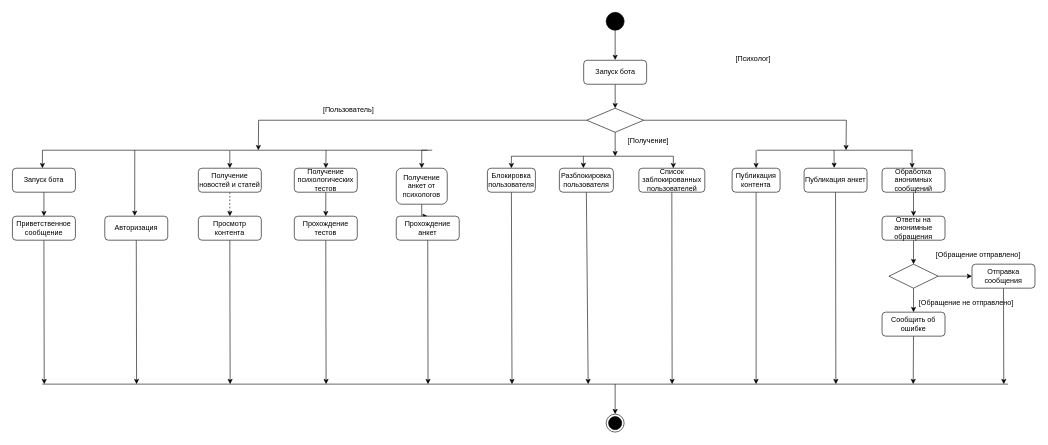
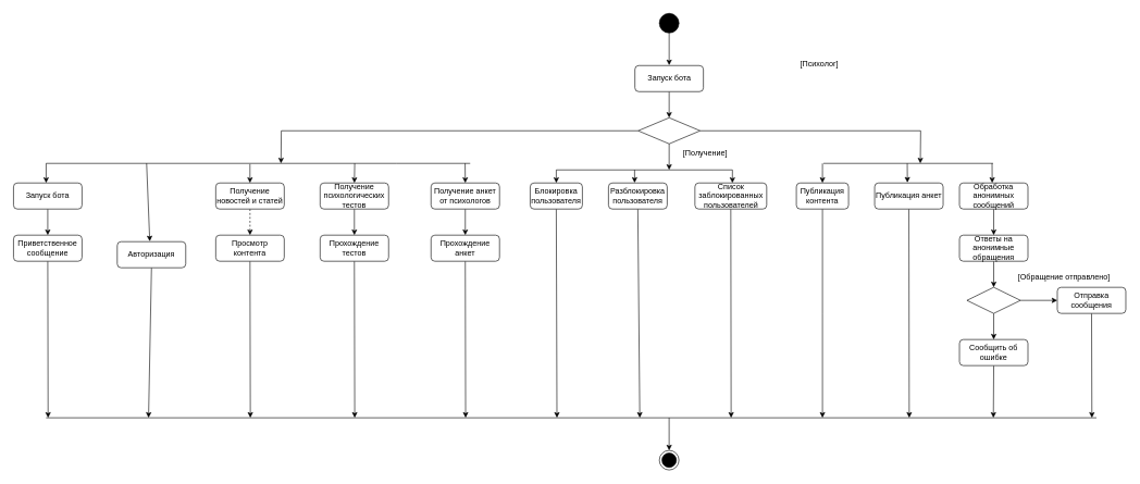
  <mxCell id="0" />
  <mxCell id="1" parent="0" />
  <mxCell id="2" style="rounded=0;orthogonalLoop=1;jettySize=auto;html=1;entryX=0.5;entryY=-0.012;entryDx=0;entryDy=0;entryPerimeter=0;" parent="1" source="3" target="5" edge="1"><mxGeometry relative="1" as="geometry" /></mxCell>
  <mxCell id="3" value="" style="ellipse;whiteSpace=wrap;html=1;aspect=fixed;gradientColor=none;fillColor=#000000;shadow=0;" parent="1" vertex="1"><mxGeometry x="1010" y="20" width="30" height="30" as="geometry" /></mxCell>
  <mxCell id="4" style="edgeStyle=orthogonalEdgeStyle;rounded=0;orthogonalLoop=1;jettySize=auto;html=1;entryX=0.5;entryY=0;entryDx=0;entryDy=0;" parent="1" source="5" target="8" edge="1"><mxGeometry relative="1" as="geometry" /></mxCell>
  <mxCell id="5" value="Запуск бота" style="rounded=1;whiteSpace=wrap;html=1;" parent="1" vertex="1"><mxGeometry x="972.5" y="100" width="105" height="40" as="geometry" /></mxCell>
  <mxCell id="6" style="edgeStyle=orthogonalEdgeStyle;rounded=0;orthogonalLoop=1;jettySize=auto;html=1;exitX=0;exitY=0.5;exitDx=0;exitDy=0;" parent="1" source="8" edge="1"><mxGeometry relative="1" as="geometry"><mxPoint x="430" y="250" as="targetPoint" /><mxPoint x="807.5" y="220" as="sourcePoint" /></mxGeometry></mxCell>
  <mxCell id="7" style="edgeStyle=orthogonalEdgeStyle;rounded=0;orthogonalLoop=1;jettySize=auto;html=1;" parent="1" source="8" edge="1"><mxGeometry relative="1" as="geometry"><mxPoint x="1410" y="250" as="targetPoint" /></mxGeometry></mxCell>
  <mxCell id="8" value="" style="rhombus;whiteSpace=wrap;html=1;" parent="1" vertex="1"><mxGeometry x="977.5" y="180" width="95" height="40" as="geometry" /></mxCell>
- <mxCell id="9" value="[Пользователь]" style="text;html=1;align=center;verticalAlign=middle;resizable=0;points=[];autosize=1;strokeColor=none;fillColor=none;" parent="1" vertex="1"><mxGeometry x="525" y="168" width="110" height="30" as="geometry" /></mxCell>
  <mxCell id="10" value="[Психолог]" style="text;html=1;align=center;verticalAlign=middle;resizable=0;points=[];autosize=1;strokeColor=none;fillColor=none;" parent="1" vertex="1"><mxGeometry x="1215" y="83" width="80" height="30" as="geometry" /></mxCell>
  <mxCell id="11" value="" style="endArrow=none;html=1;rounded=0;" parent="1" edge="1"><mxGeometry width="50" height="50" relative="1" as="geometry"><mxPoint x="70" y="250" as="sourcePoint" /><mxPoint x="720" y="250" as="targetPoint" /><Array as="points"><mxPoint x="607.5" y="250" /></Array></mxGeometry></mxCell>
  <mxCell id="12" value="" style="endArrow=classic;html=1;rounded=0;" parent="1" edge="1"><mxGeometry width="50" height="50" relative="1" as="geometry"><mxPoint x="70" y="250" as="sourcePoint" /><mxPoint x="70" y="280" as="targetPoint" /></mxGeometry></mxCell>
  <mxCell id="13" style="edgeStyle=orthogonalEdgeStyle;rounded=0;orthogonalLoop=1;jettySize=auto;html=1;" parent="1" source="14" target="24" edge="1"><mxGeometry relative="1" as="geometry" /></mxCell>
  <mxCell id="14" value="Запуск бота" style="rounded=1;whiteSpace=wrap;html=1;" parent="1" vertex="1"><mxGeometry x="20" y="280" width="105" height="40" as="geometry" /></mxCell>
  <mxCell id="15" style="rounded=0;orthogonalLoop=1;jettySize=auto;html=1;exitX=0.5;exitY=1;exitDx=0;exitDy=0;" edge="1" parent="1" source="16"><mxGeometry relative="1" as="geometry"><mxPoint x="227" y="640" as="targetPoint" /></mxGeometry></mxCell>
- <mxCell id="16" value="Авторизация" style="rounded=1;whiteSpace=wrap;html=1;" parent="1" vertex="1"><mxGeometry x="174" y="360" width="105" height="40" as="geometry" /></mxCell>
+ <mxCell id="16" value="Авторизация" style="rounded=1;whiteSpace=wrap;html=1;" parent="1" vertex="1"><mxGeometry x="179" y="370" width="105" height="40" as="geometry" /></mxCell>
  <mxCell id="17" style="edgeStyle=orthogonalEdgeStyle;rounded=0;orthogonalLoop=1;jettySize=auto;html=1;dashed=1;" parent="1" source="18" target="26" edge="1"><mxGeometry relative="1" as="geometry" /></mxCell>
  <mxCell id="18" value="Получение новостей и статей" style="rounded=1;whiteSpace=wrap;html=1;" parent="1" vertex="1"><mxGeometry x="330" y="280" width="105" height="40" as="geometry" /></mxCell>
  <mxCell id="19" style="edgeStyle=orthogonalEdgeStyle;rounded=0;orthogonalLoop=1;jettySize=auto;html=1;entryX=0.5;entryY=0;entryDx=0;entryDy=0;" parent="1" source="20" target="28" edge="1"><mxGeometry relative="1" as="geometry" /></mxCell>
  <mxCell id="20" value="Получение психологических тестов" style="rounded=1;whiteSpace=wrap;html=1;" parent="1" vertex="1"><mxGeometry x="490" y="280" width="105" height="40" as="geometry" /></mxCell>
  <mxCell id="21" style="edgeStyle=orthogonalEdgeStyle;rounded=0;orthogonalLoop=1;jettySize=auto;html=1;entryX=0.5;entryY=0;entryDx=0;entryDy=0;" parent="1" source="22" target="30" edge="1"><mxGeometry relative="1" as="geometry" /></mxCell>
- <mxCell id="22" value="Получение анкет от психологов" style="rounded=1;whiteSpace=wrap;html=1;" parent="1" vertex="1"><mxGeometry x="660" y="280" width="85" height="60" as="geometry" /></mxCell>
+ <mxCell id="22" value="Получение анкет от психологов" style="rounded=1;whiteSpace=wrap;html=1;" parent="1" vertex="1"><mxGeometry x="660" y="280" width="105" height="40" as="geometry" /></mxCell>
  <mxCell id="23" style="rounded=0;orthogonalLoop=1;jettySize=auto;html=1;exitX=0.5;exitY=1;exitDx=0;exitDy=0;" edge="1" parent="1" source="24"><mxGeometry relative="1" as="geometry"><mxPoint x="73" y="640" as="targetPoint" /></mxGeometry></mxCell>
  <mxCell id="24" value="Приветственное сообщение" style="rounded=1;whiteSpace=wrap;html=1;" parent="1" vertex="1"><mxGeometry x="20" y="360" width="105" height="40" as="geometry" /></mxCell>
  <mxCell id="25" style="rounded=0;orthogonalLoop=1;jettySize=auto;html=1;exitX=0.5;exitY=1;exitDx=0;exitDy=0;" edge="1" parent="1" source="26"><mxGeometry relative="1" as="geometry"><mxPoint x="383" y="640" as="targetPoint" /></mxGeometry></mxCell>
  <mxCell id="26" value="Просмотр контента" style="rounded=1;whiteSpace=wrap;html=1;" parent="1" vertex="1"><mxGeometry x="330" y="360" width="105" height="40" as="geometry" /></mxCell>
  <mxCell id="27" style="rounded=0;orthogonalLoop=1;jettySize=auto;html=1;exitX=0.5;exitY=1;exitDx=0;exitDy=0;" edge="1" parent="1" source="28"><mxGeometry relative="1" as="geometry"><mxPoint x="543" y="640" as="targetPoint" /></mxGeometry></mxCell>
  <mxCell id="28" value="Прохождение тестов" style="rounded=1;whiteSpace=wrap;html=1;" parent="1" vertex="1"><mxGeometry x="490" y="360" width="105" height="40" as="geometry" /></mxCell>
  <mxCell id="29" style="rounded=0;orthogonalLoop=1;jettySize=auto;html=1;exitX=0.5;exitY=1;exitDx=0;exitDy=0;" edge="1" parent="1" source="30"><mxGeometry relative="1" as="geometry"><mxPoint x="713" y="640" as="targetPoint" /></mxGeometry></mxCell>
  <mxCell id="30" value="Прохождение анкет" style="rounded=1;whiteSpace=wrap;html=1;" parent="1" vertex="1"><mxGeometry x="660" y="360" width="105" height="40" as="geometry" /></mxCell>
  <mxCell id="31" value="" style="endArrow=classic;html=1;rounded=0;entryX=0.475;entryY=-0.013;entryDx=0;entryDy=0;entryPerimeter=0;" parent="1" target="16" edge="1"><mxGeometry width="50" height="50" relative="1" as="geometry"><mxPoint x="224" y="250" as="sourcePoint" /><mxPoint x="224" y="280" as="targetPoint" /></mxGeometry></mxCell>
  <mxCell id="32" value="" style="endArrow=classic;html=1;rounded=0;entryX=0.475;entryY=-0.013;entryDx=0;entryDy=0;entryPerimeter=0;" parent="1" edge="1"><mxGeometry width="50" height="50" relative="1" as="geometry"><mxPoint x="382.45" y="251" as="sourcePoint" /><mxPoint x="382.45" y="280" as="targetPoint" /></mxGeometry></mxCell>
  <mxCell id="33" value="" style="endArrow=classic;html=1;rounded=0;entryX=0.5;entryY=0;entryDx=0;entryDy=0;" parent="1" target="20" edge="1"><mxGeometry width="50" height="50" relative="1" as="geometry"><mxPoint x="543" y="250" as="sourcePoint" /><mxPoint x="560" y="250" as="targetPoint" /></mxGeometry></mxCell>
  <mxCell id="34" style="edgeStyle=orthogonalEdgeStyle;rounded=0;orthogonalLoop=1;jettySize=auto;html=1;entryX=0.5;entryY=0;entryDx=0;entryDy=0;" parent="1" target="22" edge="1"><mxGeometry relative="1" as="geometry"><mxPoint x="712.24" y="250" as="sourcePoint" /><mxPoint x="712.24" y="290" as="targetPoint" /></mxGeometry></mxCell>
  <mxCell id="35" style="rounded=0;orthogonalLoop=1;jettySize=auto;html=1;" parent="1" source="36" target="43" edge="1"><mxGeometry relative="1" as="geometry" /></mxCell>
  <mxCell id="36" value="Обработка анонимных сообщений" style="rounded=1;whiteSpace=wrap;html=1;" parent="1" vertex="1"><mxGeometry x="1470" y="280" width="105" height="40" as="geometry" /></mxCell>
  <mxCell id="37" style="edgeStyle=orthogonalEdgeStyle;rounded=0;orthogonalLoop=1;jettySize=auto;html=1;exitX=0.5;exitY=1;exitDx=0;exitDy=0;" edge="1" parent="1" source="38"><mxGeometry relative="1" as="geometry"><mxPoint x="1260" y="640" as="targetPoint" /></mxGeometry></mxCell>
  <mxCell id="38" value="Публикация контента" style="rounded=1;whiteSpace=wrap;html=1;" parent="1" vertex="1"><mxGeometry x="1220" y="280" width="80" height="40" as="geometry" /></mxCell>
  <mxCell id="39" style="rounded=0;orthogonalLoop=1;jettySize=auto;html=1;exitX=0.5;exitY=1;exitDx=0;exitDy=0;" edge="1" parent="1" source="40"><mxGeometry relative="1" as="geometry"><mxPoint x="1393" y="640" as="targetPoint" /></mxGeometry></mxCell>
  <mxCell id="40" value="Публикация анкет" style="rounded=1;whiteSpace=wrap;html=1;" parent="1" vertex="1"><mxGeometry x="1340" y="280" width="105" height="40" as="geometry" /></mxCell>
  <mxCell id="41" value="" style="endArrow=classic;html=1;rounded=0;entryX=0.478;entryY=-0.015;entryDx=0;entryDy=0;entryPerimeter=0;" parent="1" target="40" edge="1"><mxGeometry width="50" height="50" relative="1" as="geometry"><mxPoint x="1390" y="250" as="sourcePoint" /><mxPoint x="1420" y="260" as="targetPoint" /></mxGeometry></mxCell>
  <mxCell id="42" style="edgeStyle=orthogonalEdgeStyle;rounded=0;orthogonalLoop=1;jettySize=auto;html=1;exitX=0.5;exitY=1;exitDx=0;exitDy=0;" parent="1" source="43" target="46" edge="1"><mxGeometry relative="1" as="geometry" /></mxCell>
  <mxCell id="43" value="Ответы на анонимные обращения" style="rounded=1;whiteSpace=wrap;html=1;" parent="1" vertex="1"><mxGeometry x="1470" y="360" width="105" height="40" as="geometry" /></mxCell>
  <mxCell id="44" style="edgeStyle=orthogonalEdgeStyle;rounded=0;orthogonalLoop=1;jettySize=auto;html=1;entryX=0.5;entryY=0;entryDx=0;entryDy=0;" parent="1" source="46" target="48" edge="1"><mxGeometry relative="1" as="geometry" /></mxCell>
  <mxCell id="45" style="edgeStyle=orthogonalEdgeStyle;rounded=0;orthogonalLoop=1;jettySize=auto;html=1;exitX=1;exitY=0.5;exitDx=0;exitDy=0;entryX=0;entryY=0.5;entryDx=0;entryDy=0;" edge="1" parent="1" source="46" target="66"><mxGeometry relative="1" as="geometry" /></mxCell>
  <mxCell id="46" value="" style="rhombus;whiteSpace=wrap;html=1;" parent="1" vertex="1"><mxGeometry x="1481.5" y="440" width="82" height="40" as="geometry" /></mxCell>
  <mxCell id="47" style="edgeStyle=orthogonalEdgeStyle;rounded=0;orthogonalLoop=1;jettySize=auto;html=1;exitX=0.5;exitY=1;exitDx=0;exitDy=0;" edge="1" parent="1" source="48"><mxGeometry relative="1" as="geometry"><mxPoint x="1522" y="640" as="targetPoint" /></mxGeometry></mxCell>
  <mxCell id="48" value="Сообщить об ошибке" style="rounded=1;whiteSpace=wrap;html=1;" parent="1" vertex="1"><mxGeometry x="1470" y="520" width="105" height="40" as="geometry" /></mxCell>
- <mxCell id="49" value="[Обращение не отправлено]" style="text;html=1;align=center;verticalAlign=middle;resizable=0;points=[];autosize=1;strokeColor=none;fillColor=none;" parent="1" vertex="1"><mxGeometry x="1520" y="490" width="180" height="30" as="geometry" /></mxCell>
  <mxCell id="50" value="[Обращение отправлено]" style="text;html=1;align=center;verticalAlign=middle;resizable=0;points=[];autosize=1;strokeColor=none;fillColor=none;" parent="1" vertex="1"><mxGeometry x="1550" y="410" width="160" height="30" as="geometry" /></mxCell>
  <mxCell id="51" value="" style="endArrow=none;html=1;rounded=0;" parent="1" edge="1"><mxGeometry width="50" height="50" relative="1" as="geometry"><mxPoint x="1261.5" y="250" as="sourcePoint" /><mxPoint x="1521.5" y="250" as="targetPoint" /></mxGeometry></mxCell>
  <mxCell id="52" value="" style="endArrow=classic;html=1;rounded=0;entryX=0.5;entryY=0;entryDx=0;entryDy=0;" parent="1" target="38" edge="1"><mxGeometry width="50" height="50" relative="1" as="geometry"><mxPoint x="1260" y="250" as="sourcePoint" /><mxPoint x="1300" y="340" as="targetPoint" /><Array as="points"><mxPoint x="1260" y="260" /></Array></mxGeometry></mxCell>
  <mxCell id="53" value="" style="endArrow=none;html=1;rounded=0;" parent="1" edge="1"><mxGeometry width="50" height="50" relative="1" as="geometry"><mxPoint x="852" y="260" as="sourcePoint" /><mxPoint x="1122" y="260" as="targetPoint" /></mxGeometry></mxCell>
  <mxCell id="54" style="rounded=0;orthogonalLoop=1;jettySize=auto;html=1;exitX=0.5;exitY=1;exitDx=0;exitDy=0;" edge="1" parent="1" source="55"><mxGeometry relative="1" as="geometry"><mxPoint x="853" y="640" as="targetPoint" /></mxGeometry></mxCell>
  <mxCell id="55" value="Блокировка пользователя" style="rounded=1;whiteSpace=wrap;html=1;" parent="1" vertex="1"><mxGeometry x="812" y="280" width="80" height="40" as="geometry" /></mxCell>
  <mxCell id="56" style="rounded=0;orthogonalLoop=1;jettySize=auto;html=1;exitX=0.5;exitY=1;exitDx=0;exitDy=0;" edge="1" parent="1" source="57"><mxGeometry relative="1" as="geometry"><mxPoint x="980" y="640" as="targetPoint" /></mxGeometry></mxCell>
  <mxCell id="57" value="Разблокировка пользователя" style="rounded=1;whiteSpace=wrap;html=1;" parent="1" vertex="1"><mxGeometry x="932" y="280" width="90" height="40" as="geometry" /></mxCell>
  <mxCell id="58" style="rounded=0;orthogonalLoop=1;jettySize=auto;html=1;exitX=0.5;exitY=1;exitDx=0;exitDy=0;" edge="1" parent="1" source="59"><mxGeometry relative="1" as="geometry"><mxPoint x="1120" y="640" as="targetPoint" /></mxGeometry></mxCell>
  <mxCell id="59" value="Список заблокированных пользователей" style="rounded=1;whiteSpace=wrap;html=1;" parent="1" vertex="1"><mxGeometry x="1064.5" y="280" width="110" height="40" as="geometry" /></mxCell>
  <mxCell id="60" value="" style="endArrow=classic;html=1;rounded=0;entryX=0.5;entryY=0;entryDx=0;entryDy=0;" parent="1" target="55" edge="1"><mxGeometry width="50" height="50" relative="1" as="geometry"><mxPoint x="852" y="260" as="sourcePoint" /><mxPoint x="882" y="270" as="targetPoint" /></mxGeometry></mxCell>
  <mxCell id="61" value="" style="endArrow=classic;html=1;rounded=0;entryX=0.445;entryY=-0.007;entryDx=0;entryDy=0;entryPerimeter=0;" parent="1" target="57" edge="1"><mxGeometry width="50" height="50" relative="1" as="geometry"><mxPoint x="972" y="260" as="sourcePoint" /><mxPoint x="982" y="260" as="targetPoint" /></mxGeometry></mxCell>
  <mxCell id="62" value="" style="endArrow=classic;html=1;rounded=0;entryX=0.522;entryY=0.001;entryDx=0;entryDy=0;entryPerimeter=0;" parent="1" target="59" edge="1"><mxGeometry width="50" height="50" relative="1" as="geometry"><mxPoint x="1122" y="260" as="sourcePoint" /><mxPoint x="1162" y="240" as="targetPoint" /></mxGeometry></mxCell>
  <mxCell id="63" value="" style="endArrow=classic;html=1;rounded=0;exitX=0.5;exitY=1;exitDx=0;exitDy=0;" parent="1" source="8" edge="1"><mxGeometry width="50" height="50" relative="1" as="geometry"><mxPoint x="1020" y="280" as="sourcePoint" /><mxPoint x="1025" y="260" as="targetPoint" /></mxGeometry></mxCell>
  <mxCell id="64" value="[Получение]" style="text;html=1;align=center;verticalAlign=middle;resizable=0;points=[];autosize=1;strokeColor=none;fillColor=none;" parent="1" vertex="1"><mxGeometry x="1020" y="220" width="120" height="30" as="geometry" /></mxCell>
  <mxCell id="65" style="rounded=0;orthogonalLoop=1;jettySize=auto;html=1;exitX=0.5;exitY=1;exitDx=0;exitDy=0;" edge="1" parent="1" source="66"><mxGeometry relative="1" as="geometry"><mxPoint x="1673" y="640" as="targetPoint" /></mxGeometry></mxCell>
  <mxCell id="66" value="Отправка сообщения" style="rounded=1;whiteSpace=wrap;html=1;" parent="1" vertex="1"><mxGeometry x="1620" y="440" width="105" height="40" as="geometry" /></mxCell>
  <mxCell id="67" value="" style="endArrow=classic;html=1;rounded=0;entryX=0.478;entryY=-0.001;entryDx=0;entryDy=0;entryPerimeter=0;" parent="1" target="36" edge="1"><mxGeometry width="50" height="50" relative="1" as="geometry"><mxPoint x="1520" y="250" as="sourcePoint" /><mxPoint x="1550" y="250" as="targetPoint" /></mxGeometry></mxCell>
  <mxCell id="68" value="" style="ellipse;html=1;shape=endState;fillColor=#000000;strokeColor=#000000;" parent="1" vertex="1"><mxGeometry x="1010" y="690" width="30" height="30" as="geometry" /></mxCell>
  <mxCell id="69" value="" style="endArrow=none;html=1;rounded=0;" edge="1" parent="1"><mxGeometry width="50" height="50" relative="1" as="geometry"><mxPoint x="70" y="640" as="sourcePoint" /><mxPoint x="1680" y="640" as="targetPoint" /></mxGeometry></mxCell>
  <mxCell id="70" value="" style="endArrow=classic;html=1;rounded=0;entryX=0.5;entryY=0;entryDx=0;entryDy=0;" edge="1" parent="1" target="68"><mxGeometry width="50" height="50" relative="1" as="geometry"><mxPoint x="1024.96" y="640" as="sourcePoint" /><mxPoint x="1024.97" y="700" as="targetPoint" /></mxGeometry></mxCell>
